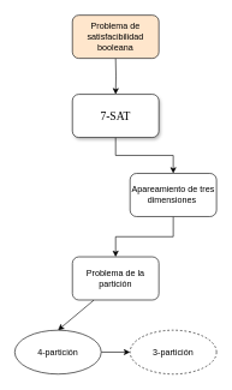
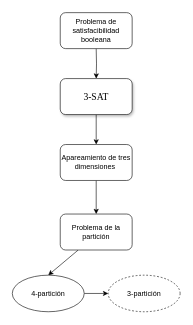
  <mxCell id="0" />
  <mxCell id="1" parent="0" />
  <mxCell id="2" style="edgeStyle=orthogonalEdgeStyle;rounded=0;orthogonalLoop=1;jettySize=auto;html=1;exitX=0.5;exitY=1;exitDx=0;exitDy=0;" parent="1" target="4" edge="1"><mxGeometry relative="1" as="geometry"><mxPoint x="160" y="80" as="sourcePoint" /></mxGeometry></mxCell>
  <mxCell id="3" style="edgeStyle=orthogonalEdgeStyle;rounded=0;orthogonalLoop=1;jettySize=auto;html=1;exitX=0.5;exitY=1;exitDx=0;exitDy=0;entryX=0.5;entryY=0;entryDx=0;entryDy=0;" parent="1" source="4" target="7" edge="1"><mxGeometry relative="1" as="geometry" /></mxCell>
- <mxCell id="4" value="&lt;span style=&quot;font-size: 16px&quot;&gt;7-SAT&lt;br&gt;&lt;/span&gt;" style="whiteSpace=wrap;html=1;rounded=1;shadow=1;labelBackgroundColor=none;strokeColor=#000000;strokeWidth=1;fillColor=#ffffff;fontFamily=Verdana;fontSize=12;fontColor=#000000;align=center;" parent="1" vertex="1"><mxGeometry x="100" y="130" width="120" height="60" as="geometry" /></mxCell>
- <mxCell id="5" value="Problema de satisfacibilidad booleana" style="rounded=1;whiteSpace=wrap;html=1;strokeColor=#000000;fillColor=#ffe6cc;" parent="1" vertex="1"><mxGeometry x="100" y="20" width="120" height="60" as="geometry" /></mxCell>
+ <mxCell id="4" value="&lt;span style=&quot;font-size: 16px&quot;&gt;3-SAT&lt;br&gt;&lt;/span&gt;" style="whiteSpace=wrap;html=1;rounded=1;shadow=1;labelBackgroundColor=none;strokeColor=#000000;strokeWidth=1;fillColor=#ffffff;fontFamily=Verdana;fontSize=12;fontColor=#000000;align=center;" parent="1" vertex="1"><mxGeometry x="100" y="130" width="120" height="60" as="geometry" /></mxCell>
+ <mxCell id="5" value="Problema de satisfacibilidad booleana" style="rounded=1;whiteSpace=wrap;html=1;strokeColor=#000000;fillColor=#ffffff;" parent="1" vertex="1"><mxGeometry x="100" y="20" width="120" height="60" as="geometry" /></mxCell>
  <mxCell id="6" style="edgeStyle=orthogonalEdgeStyle;rounded=0;orthogonalLoop=1;jettySize=auto;html=1;exitX=0.5;exitY=1;exitDx=0;exitDy=0;" parent="1" source="7" target="9" edge="1"><mxGeometry relative="1" as="geometry" /></mxCell>
- <mxCell id="7" value="Apareamiento de tres dimensiones&amp;nbsp;" style="rounded=1;whiteSpace=wrap;html=1;strokeColor=#000000;fillColor=#ffffff;" parent="1" vertex="1"><mxGeometry x="180" y="240" width="120" height="60" as="geometry" /></mxCell>
+ <mxCell id="7" value="Apareamiento de tres dimensiones&amp;nbsp;" style="rounded=1;whiteSpace=wrap;html=1;strokeColor=#000000;fillColor=#ffffff;" parent="1" vertex="1"><mxGeometry x="100" y="240" width="120" height="60" as="geometry" /></mxCell>
  <mxCell id="8" style="rounded=0;orthogonalLoop=1;jettySize=auto;html=1;exitX=0.25;exitY=1;exitDx=0;exitDy=0;entryX=0.5;entryY=0;entryDx=0;entryDy=0;" parent="1" source="9" target="11" edge="1"><mxGeometry relative="1" as="geometry" /></mxCell>
  <mxCell id="9" value="Problema de la partición" style="rounded=1;whiteSpace=wrap;html=1;strokeColor=#000000;fillColor=#ffffff;" parent="1" vertex="1"><mxGeometry x="100" y="356" width="120" height="60" as="geometry" /></mxCell>
  <mxCell id="10" style="edgeStyle=none;rounded=0;orthogonalLoop=1;jettySize=auto;html=1;exitX=1;exitY=0.5;exitDx=0;exitDy=0;entryX=0;entryY=0.5;entryDx=0;entryDy=0;" parent="1" source="11" target="12" edge="1"><mxGeometry relative="1" as="geometry" /></mxCell>
  <mxCell id="11" value="4-partición" style="ellipse;whiteSpace=wrap;html=1;strokeColor=#000000;fillColor=#ffffff;" parent="1" vertex="1"><mxGeometry x="20" y="458" width="120" height="61" as="geometry" /></mxCell>
  <mxCell id="12" value="3-partición" style="ellipse;whiteSpace=wrap;html=1;strokeColor=#000000;fillColor=#ffffff;dashed=1;" parent="1" vertex="1"><mxGeometry x="180" y="458" width="120" height="61" as="geometry" /></mxCell>
